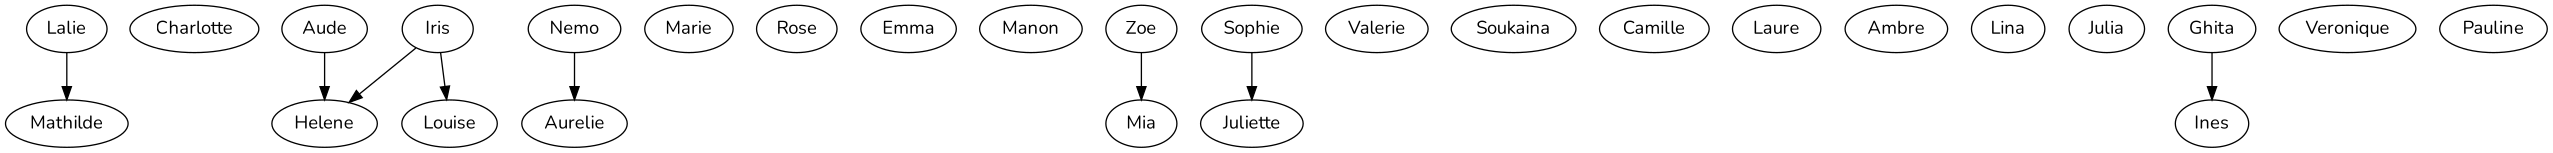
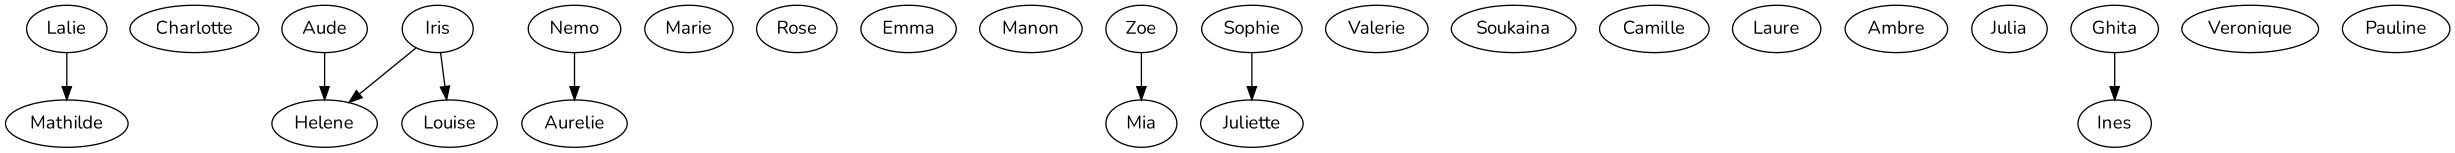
  strict digraph {
    fontname=Nunito
    node [fontname=Nunito]
    edge [fontname=Nunito]
    Lalie
    Mathilde
    Charlotte
    Aude
    Helene
    Nemo
    Aurelie
    Marie
    Rose
    Emma
    Manon
    Zoe
    Mia
    Iris
    Louise
    Sophie
    Juliette
    Valerie
    Soukaina
    Camille
    Laure
    Ambre
-   Lina
    Julia
    Ghita
    Ines
    Veronique
    Pauline
    Lalie -> Mathilde
    Aude -> Helene
    Nemo -> Aurelie
    Zoe -> Mia
    Iris -> Helene
    Iris -> Louise
    Sophie -> Juliette
    Ghita -> Ines
  }
